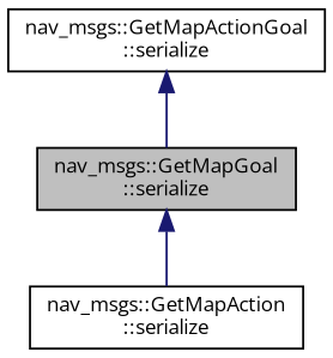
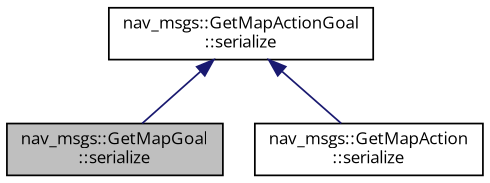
  digraph {
    fontname="Open Sans"
    rankdir=TB
    node [color=black fillcolor=white fontname="Open Sans" fontsize=10 shape=record style=filled]
    edge [color=midnightblue dir=back fontname="Open Sans" fontsize=10 labelfontname=Helvetica labelfontsize=10 style=solid]
    n1 [fillcolor=grey75 fontcolor=black height=0.2 label="nav_msgs::GetMapGoal\l::serialize" width=0.4]
    n2 [height=0.2 label="nav_msgs::GetMapActionGoal\l::serialize" width=0.4]
    n3 [height=0.2 label="nav_msgs::GetMapAction\l::serialize" width=0.4]
    n2 -> n1
-   n1 -> n3
+   n2 -> n3
  }
